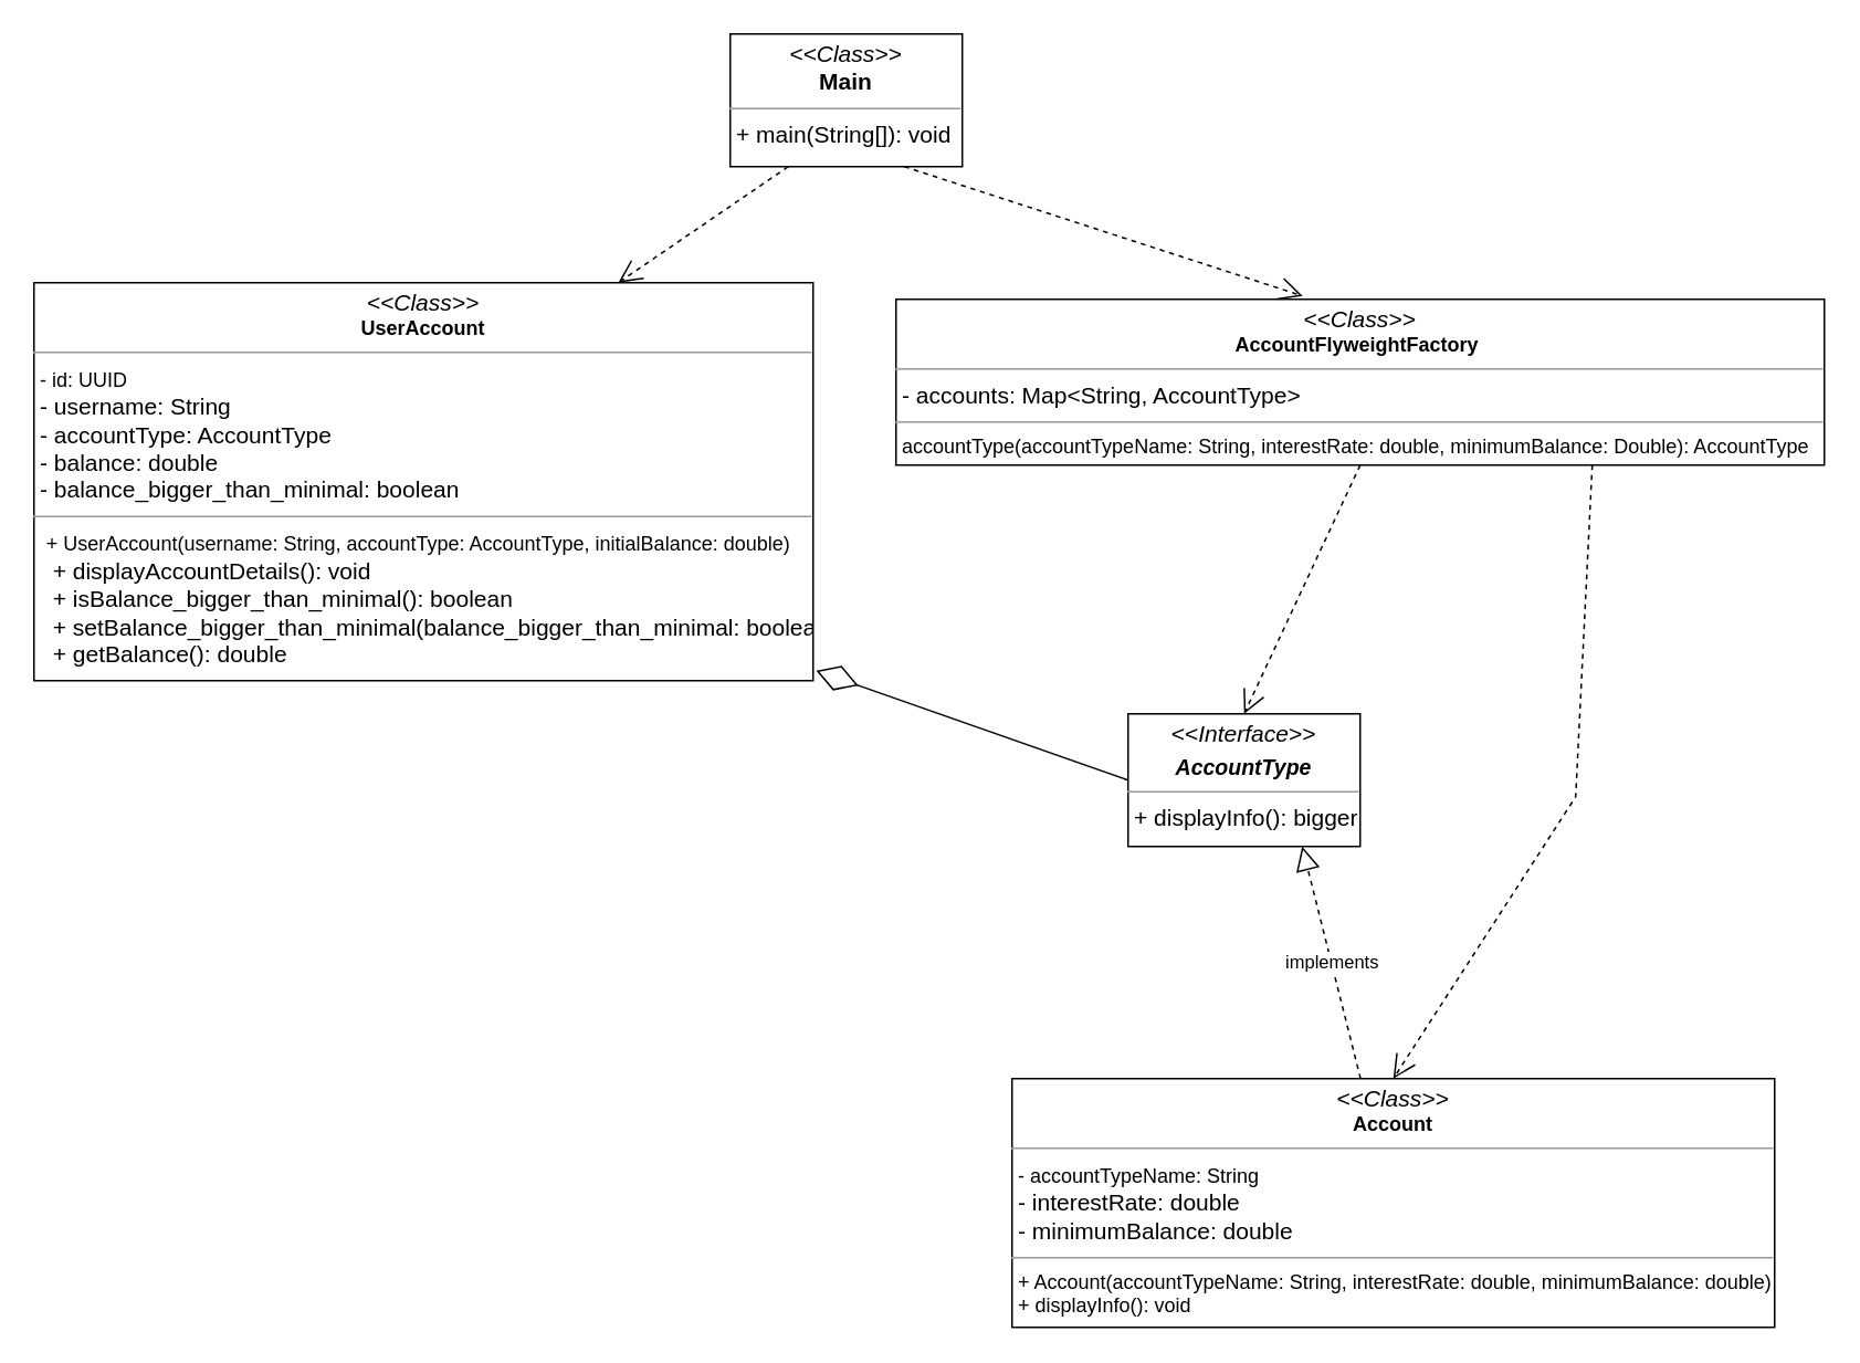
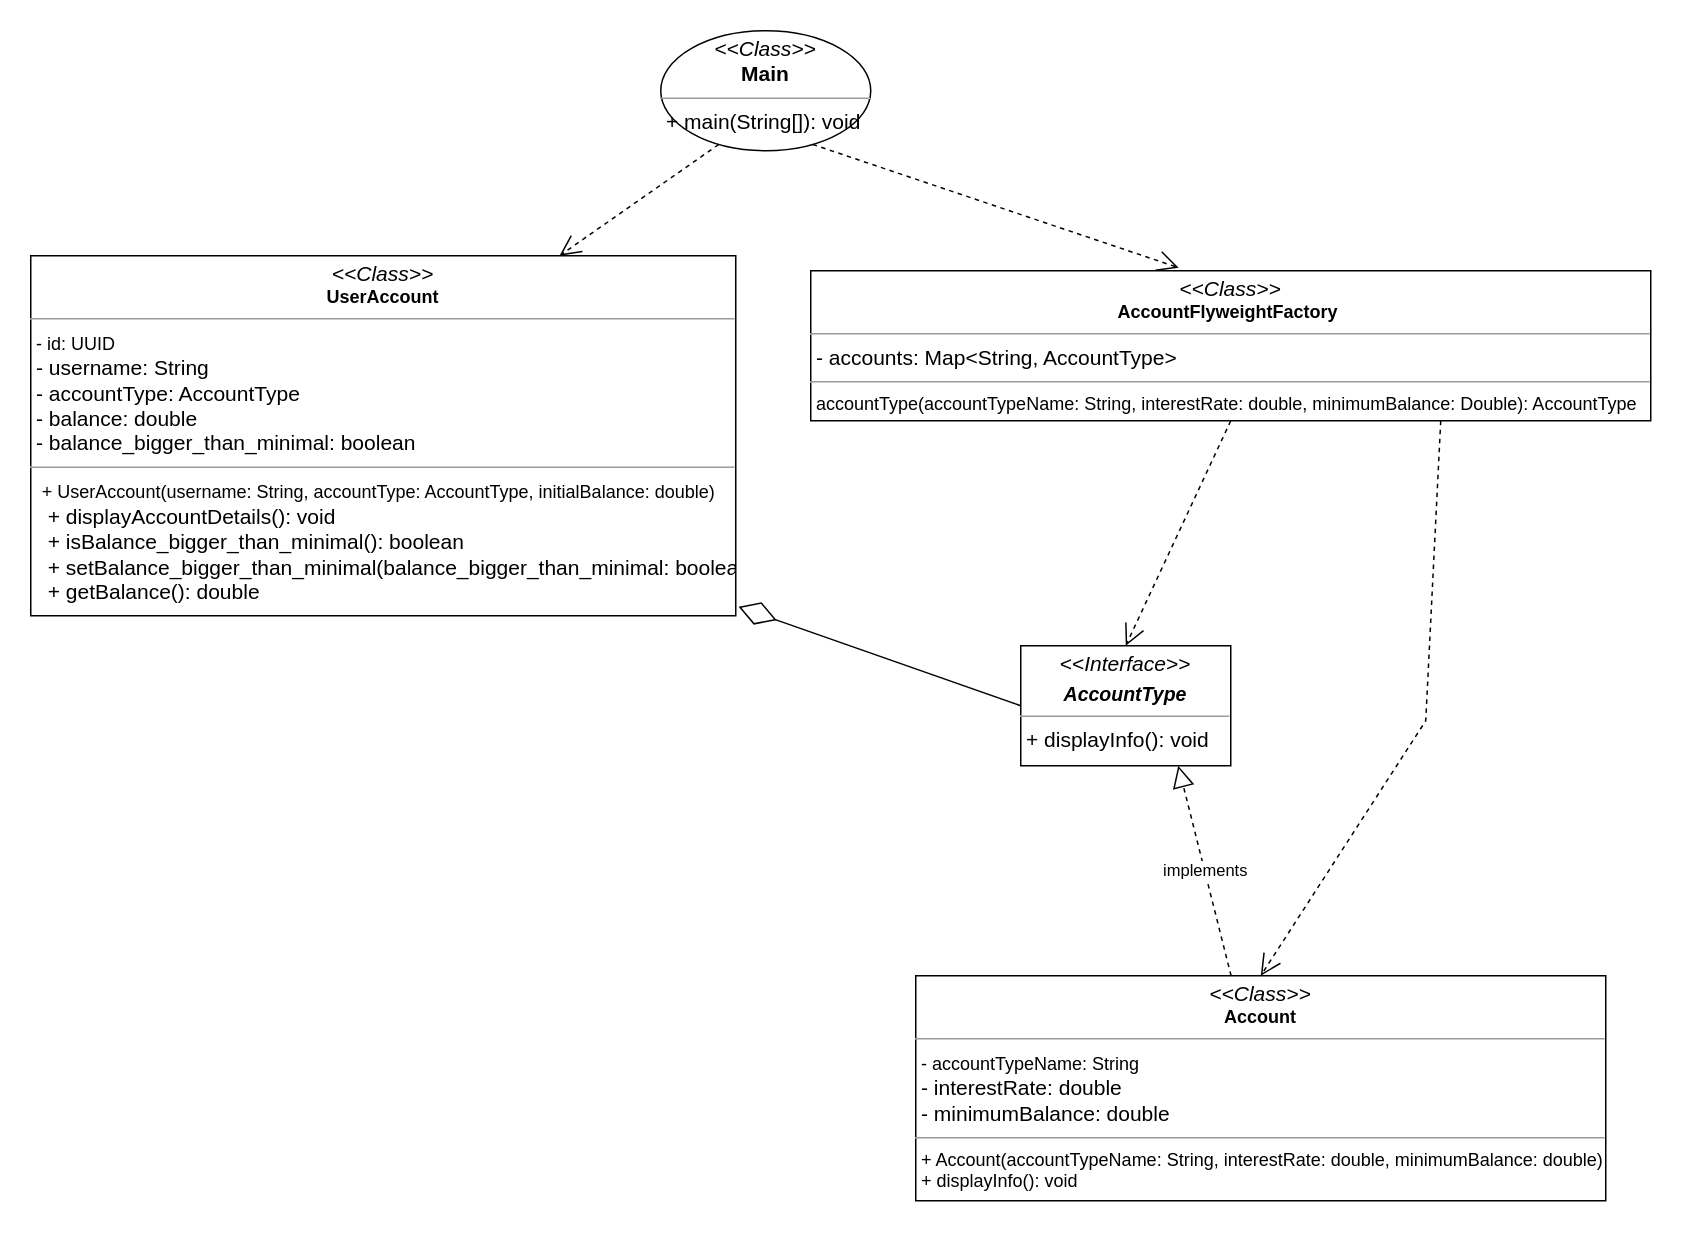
  <mxCell id="0" />
  <mxCell id="1" parent="0" />
  <mxCell id="2" value="&lt;p style=&quot;margin: 4px 0px 0px; text-align: center; font-size: 14px;&quot;&gt;&lt;font style=&quot;font-size: 14px;&quot;&gt;&lt;i style=&quot;&quot;&gt;&amp;lt;&amp;lt;Class&amp;gt;&amp;gt;&lt;/i&gt;&lt;br&gt;&lt;/font&gt;&lt;/p&gt;&lt;div style=&quot;text-align: center;&quot;&gt;&lt;b&gt;UserAccount&lt;/b&gt;&lt;br&gt;&lt;/div&gt;&lt;hr style=&quot;font-size: 14px;&quot; size=&quot;1&quot;&gt;&lt;p style=&quot;margin: 0px 0px 0px 4px; font-size: 14px;&quot;&gt;&lt;span style=&quot;background-color: initial; font-size: 12px;&quot;&gt;- id: UUID&lt;/span&gt;&lt;br&gt;&lt;/p&gt;&lt;p style=&quot;margin: 0px 0px 0px 4px;&quot;&gt;&lt;span style=&quot;font-size: 14px;&quot;&gt;- username: String&lt;/span&gt;&lt;/p&gt;&lt;p style=&quot;margin: 0px 0px 0px 4px;&quot;&gt;&lt;span style=&quot;font-size: 14px;&quot;&gt;- accountType: AccountType&lt;/span&gt;&lt;/p&gt;&lt;p style=&quot;margin: 0px 0px 0px 4px;&quot;&gt;&lt;span style=&quot;font-size: 14px;&quot;&gt;- balance: double&lt;/span&gt;&lt;/p&gt;&lt;p style=&quot;margin: 0px 0px 0px 4px;&quot;&gt;&lt;/p&gt;&lt;p style=&quot;margin: 0px 0px 0px 4px;&quot;&gt;&lt;span style=&quot;font-size: 14px;&quot;&gt;- balance_bigger_than_minimal: boolean&lt;/span&gt;&lt;/p&gt;&lt;hr style=&quot;font-size: 14px;&quot; size=&quot;1&quot;&gt;&lt;p style=&quot;margin: 0px 0px 0px 4px;&quot;&gt;&lt;span style=&quot;background-color: initial; font-size: 14px;&quot;&gt;&amp;nbsp;&lt;/span&gt;+ UserAccount(username: String, accountType: AccountType, initialBalance: double)&lt;/p&gt;&lt;p style=&quot;margin: 0px 0px 0px 4px;&quot;&gt;&lt;span style=&quot;font-size: 14px;&quot;&gt;&amp;nbsp; + displayAccountDetails(): void&lt;/span&gt;&lt;/p&gt;&lt;p style=&quot;margin: 0px 0px 0px 4px;&quot;&gt;&lt;span style=&quot;font-size: 14px;&quot;&gt;&amp;nbsp; + isBalance_bigger_than_minimal(): boolean&lt;/span&gt;&lt;/p&gt;&lt;p style=&quot;margin: 0px 0px 0px 4px;&quot;&gt;&lt;span style=&quot;font-size: 14px;&quot;&gt;&amp;nbsp; + setBalance_bigger_than_minimal(balance_bigger_than_minimal: boolean): void&lt;/span&gt;&lt;/p&gt;&lt;p style=&quot;margin: 0px 0px 0px 4px;&quot;&gt;&lt;span style=&quot;font-size: 14px;&quot;&gt;&amp;nbsp; + getBalance(): double&lt;/span&gt;&lt;/p&gt;" style="verticalAlign=top;align=left;overflow=fill;fontSize=12;fontFamily=Helvetica;html=1;rounded=0;shadow=0;comic=0;labelBackgroundColor=none;strokeWidth=1" parent="1" vertex="1"><mxGeometry x="20" y="170" width="470" height="240" as="geometry" /></mxCell>
- <mxCell id="3" value="&lt;p style=&quot;margin: 4px 0px 0px; text-align: center; font-size: 14px;&quot;&gt;&lt;font style=&quot;font-size: 14px;&quot;&gt;&lt;i style=&quot;&quot;&gt;&amp;lt;&amp;lt;Class&amp;gt;&amp;gt;&lt;/i&gt;&lt;br&gt;&lt;b style=&quot;&quot;&gt;Main&lt;/b&gt;&lt;br&gt;&lt;/font&gt;&lt;/p&gt;&lt;hr style=&quot;font-size: 14px;&quot; size=&quot;1&quot;&gt;&lt;p style=&quot;margin: 0px 0px 0px 4px; font-size: 14px;&quot;&gt;&lt;font style=&quot;font-size: 14px;&quot;&gt;+ main(String[]): void&lt;/font&gt;&lt;br&gt;&lt;/p&gt;" style="verticalAlign=top;align=left;overflow=fill;fontSize=12;fontFamily=Helvetica;html=1;rounded=0;shadow=0;comic=0;labelBackgroundColor=none;strokeWidth=1" parent="1" vertex="1"><mxGeometry x="440" y="20" width="140" height="80" as="geometry" /></mxCell>
- <mxCell id="4" value="&lt;p style=&quot;margin: 4px 0px 0px; text-align: center; font-size: 14px;&quot;&gt;&lt;font style=&quot;font-size: 14px;&quot;&gt;&lt;i style=&quot;&quot;&gt;&amp;lt;&amp;lt;Interface&amp;gt;&amp;gt;&lt;/i&gt;&lt;/font&gt;&lt;/p&gt;&lt;p style=&quot;margin: 4px 0px 0px; text-align: center;&quot;&gt;&lt;i&gt;&lt;font style=&quot;font-size: 13px;&quot;&gt;&lt;b&gt;AccountType&lt;/b&gt;&lt;/font&gt;&lt;/i&gt;&lt;br&gt;&lt;/p&gt;&lt;hr style=&quot;font-size: 14px;&quot; size=&quot;1&quot;&gt;&lt;p style=&quot;margin: 0px 0px 0px 4px; font-size: 14px;&quot;&gt;&lt;font style=&quot;font-size: 14px;&quot;&gt;+ displayInfo(): bigger&lt;/font&gt;&lt;br&gt;&lt;/p&gt;" style="verticalAlign=top;align=left;overflow=fill;fontSize=12;fontFamily=Helvetica;html=1;rounded=0;shadow=0;comic=0;labelBackgroundColor=none;strokeWidth=1" parent="1" vertex="1"><mxGeometry x="680" y="430" width="140" height="80" as="geometry" /></mxCell>
+ <mxCell id="3" value="&lt;p style=&quot;margin: 4px 0px 0px; text-align: center; font-size: 14px;&quot;&gt;&lt;font style=&quot;font-size: 14px;&quot;&gt;&lt;i style=&quot;&quot;&gt;&amp;lt;&amp;lt;Class&amp;gt;&amp;gt;&lt;/i&gt;&lt;br&gt;&lt;b style=&quot;&quot;&gt;Main&lt;/b&gt;&lt;br&gt;&lt;/font&gt;&lt;/p&gt;&lt;hr style=&quot;font-size: 14px;&quot; size=&quot;1&quot;&gt;&lt;p style=&quot;margin: 0px 0px 0px 4px; font-size: 14px;&quot;&gt;&lt;font style=&quot;font-size: 14px;&quot;&gt;+ main(String[]): void&lt;/font&gt;&lt;br&gt;&lt;/p&gt;" style="ellipse;verticalAlign=top;align=left;overflow=fill;fontSize=12;fontFamily=Helvetica;html=1;shadow=0;comic=0;labelBackgroundColor=none;strokeWidth=1;" parent="1" vertex="1"><mxGeometry x="440" y="20" width="140" height="80" as="geometry" /></mxCell>
+ <mxCell id="4" value="&lt;p style=&quot;margin: 4px 0px 0px; text-align: center; font-size: 14px;&quot;&gt;&lt;font style=&quot;font-size: 14px;&quot;&gt;&lt;i style=&quot;&quot;&gt;&amp;lt;&amp;lt;Interface&amp;gt;&amp;gt;&lt;/i&gt;&lt;/font&gt;&lt;/p&gt;&lt;p style=&quot;margin: 4px 0px 0px; text-align: center;&quot;&gt;&lt;i&gt;&lt;font style=&quot;font-size: 13px;&quot;&gt;&lt;b&gt;AccountType&lt;/b&gt;&lt;/font&gt;&lt;/i&gt;&lt;br&gt;&lt;/p&gt;&lt;hr style=&quot;font-size: 14px;&quot; size=&quot;1&quot;&gt;&lt;p style=&quot;margin: 0px 0px 0px 4px; font-size: 14px;&quot;&gt;&lt;font style=&quot;font-size: 14px;&quot;&gt;+ displayInfo(): void&lt;/font&gt;&lt;br&gt;&lt;/p&gt;" style="verticalAlign=top;align=left;overflow=fill;fontSize=12;fontFamily=Helvetica;html=1;rounded=0;shadow=0;comic=0;labelBackgroundColor=none;strokeWidth=1" parent="1" vertex="1"><mxGeometry x="680" y="430" width="140" height="80" as="geometry" /></mxCell>
  <mxCell id="5" value="" style="endArrow=open;endSize=12;dashed=1;html=1;rounded=0;exitX=0.25;exitY=1;exitDx=0;exitDy=0;entryX=0.75;entryY=0;entryDx=0;entryDy=0;" edge="1" parent="1" source="3" target="2"><mxGeometry width="160" relative="1" as="geometry"><mxPoint x="-50" y="60" as="sourcePoint" /><mxPoint x="-190" y="490" as="targetPoint" /><Array as="points" /></mxGeometry></mxCell>
  <mxCell id="6" value="implements" style="endArrow=block;dashed=1;endFill=0;endSize=12;html=1;rounded=0;entryX=0.75;entryY=1;entryDx=0;entryDy=0;exitX=0.457;exitY=0;exitDx=0;exitDy=0;exitPerimeter=0;" edge="1" parent="1" source="7" target="4"><mxGeometry width="160" relative="1" as="geometry"><mxPoint x="-216" y="260" as="sourcePoint" /><mxPoint x="-113" y="180" as="targetPoint" /></mxGeometry></mxCell>
  <mxCell id="7" value="&lt;p style=&quot;margin: 4px 0px 0px; text-align: center; font-size: 14px;&quot;&gt;&lt;font style=&quot;font-size: 14px;&quot;&gt;&lt;i style=&quot;&quot;&gt;&amp;lt;&amp;lt;Class&amp;gt;&amp;gt;&lt;/i&gt;&lt;br&gt;&lt;/font&gt;&lt;/p&gt;&lt;div style=&quot;text-align: center;&quot;&gt;&lt;b&gt;Account&lt;/b&gt;&lt;br&gt;&lt;/div&gt;&lt;hr style=&quot;font-size: 14px;&quot; size=&quot;1&quot;&gt;&lt;p style=&quot;margin: 0px 0px 0px 4px; font-size: 14px;&quot;&gt;&lt;span style=&quot;background-color: initial; font-size: 12px;&quot;&gt;- accountTypeName: String&lt;/span&gt;&lt;br&gt;&lt;/p&gt;&lt;p style=&quot;margin: 0px 0px 0px 4px;&quot;&gt;&lt;span style=&quot;font-size: 14px;&quot;&gt;- interestRate: double&lt;/span&gt;&lt;/p&gt;&lt;p style=&quot;margin: 0px 0px 0px 4px;&quot;&gt;&lt;/p&gt;&lt;p style=&quot;margin: 0px 0px 0px 4px;&quot;&gt;&lt;span style=&quot;font-size: 14px;&quot;&gt;- minimumBalance: double&lt;/span&gt;&lt;/p&gt;&lt;hr style=&quot;font-size: 14px;&quot; size=&quot;1&quot;&gt;&lt;p style=&quot;margin: 0px 0px 0px 4px;&quot;&gt;+ Account(accountTypeName: String, interestRate: double, minimumBalance: double)&lt;/p&gt;&lt;p style=&quot;margin: 0px 0px 0px 4px;&quot;&gt;+ displayInfo(): void&lt;/p&gt;" style="verticalAlign=top;align=left;overflow=fill;fontSize=12;fontFamily=Helvetica;html=1;rounded=0;shadow=0;comic=0;labelBackgroundColor=none;strokeWidth=1" vertex="1" parent="1"><mxGeometry x="610" y="650" width="460" height="150" as="geometry" /></mxCell>
  <mxCell id="8" value="&lt;p style=&quot;margin: 4px 0px 0px; text-align: center; font-size: 14px;&quot;&gt;&lt;font style=&quot;font-size: 14px;&quot;&gt;&lt;i style=&quot;&quot;&gt;&amp;lt;&amp;lt;Class&amp;gt;&amp;gt;&lt;/i&gt;&lt;br&gt;&lt;/font&gt;&lt;/p&gt;&lt;div style=&quot;text-align: center;&quot;&gt;&lt;b&gt;AccountFlyweightFactory&amp;nbsp;&lt;/b&gt;&lt;br&gt;&lt;/div&gt;&lt;hr style=&quot;font-size: 14px;&quot; size=&quot;1&quot;&gt;&lt;p style=&quot;margin: 0px 0px 0px 4px; font-size: 14px;&quot;&gt;&lt;font style=&quot;font-size: 14px;&quot;&gt;- accounts: Map&amp;lt;String, AccountType&amp;gt;&lt;br&gt;&lt;/font&gt;&lt;/p&gt;&lt;hr style=&quot;font-size: 14px;&quot; size=&quot;1&quot;&gt;&lt;p style=&quot;margin: 0px 0px 0px 4px;&quot;&gt;accountType(accountTypeName: String, interestRate: double, minimumBalance: Double): AccountType&lt;br&gt;&lt;/p&gt;" style="verticalAlign=top;align=left;overflow=fill;fontSize=12;fontFamily=Helvetica;html=1;rounded=0;shadow=0;comic=0;labelBackgroundColor=none;strokeWidth=1" vertex="1" parent="1"><mxGeometry x="540" y="180" width="560" height="100" as="geometry" /></mxCell>
  <mxCell id="9" value="" style="endArrow=open;endSize=12;dashed=1;html=1;rounded=0;exitX=0.75;exitY=1;exitDx=0;exitDy=0;entryX=0.438;entryY=-0.02;entryDx=0;entryDy=0;entryPerimeter=0;" edge="1" parent="1" source="3" target="8"><mxGeometry width="160" relative="1" as="geometry"><mxPoint x="485" y="110" as="sourcePoint" /><mxPoint x="383" y="180" as="targetPoint" /><Array as="points" /></mxGeometry></mxCell>
  <mxCell id="10" value="" style="endArrow=open;endSize=12;dashed=1;html=1;rounded=0;exitX=0.5;exitY=1;exitDx=0;exitDy=0;entryX=0.5;entryY=0;entryDx=0;entryDy=0;" edge="1" parent="1" source="8" target="4"><mxGeometry width="160" relative="1" as="geometry"><mxPoint x="555" y="110" as="sourcePoint" /><mxPoint x="795" y="188" as="targetPoint" /><Array as="points" /></mxGeometry></mxCell>
  <mxCell id="11" value="" style="endArrow=open;endSize=12;dashed=1;html=1;rounded=0;exitX=0.75;exitY=1;exitDx=0;exitDy=0;entryX=0.5;entryY=0;entryDx=0;entryDy=0;" edge="1" parent="1" source="8" target="7"><mxGeometry width="160" relative="1" as="geometry"><mxPoint x="830" y="290" as="sourcePoint" /><mxPoint x="760" y="440" as="targetPoint" /><Array as="points"><mxPoint x="950" y="480" /></Array></mxGeometry></mxCell>
  <mxCell id="12" value="" style="endArrow=diamondThin;endFill=0;endSize=24;html=1;rounded=0;entryX=1.004;entryY=0.975;entryDx=0;entryDy=0;entryPerimeter=0;exitX=0;exitY=0.5;exitDx=0;exitDy=0;" edge="1" parent="1" source="4" target="2"><mxGeometry width="160" relative="1" as="geometry"><mxPoint x="300" y="470" as="sourcePoint" /><mxPoint x="460" y="470" as="targetPoint" /></mxGeometry></mxCell>
